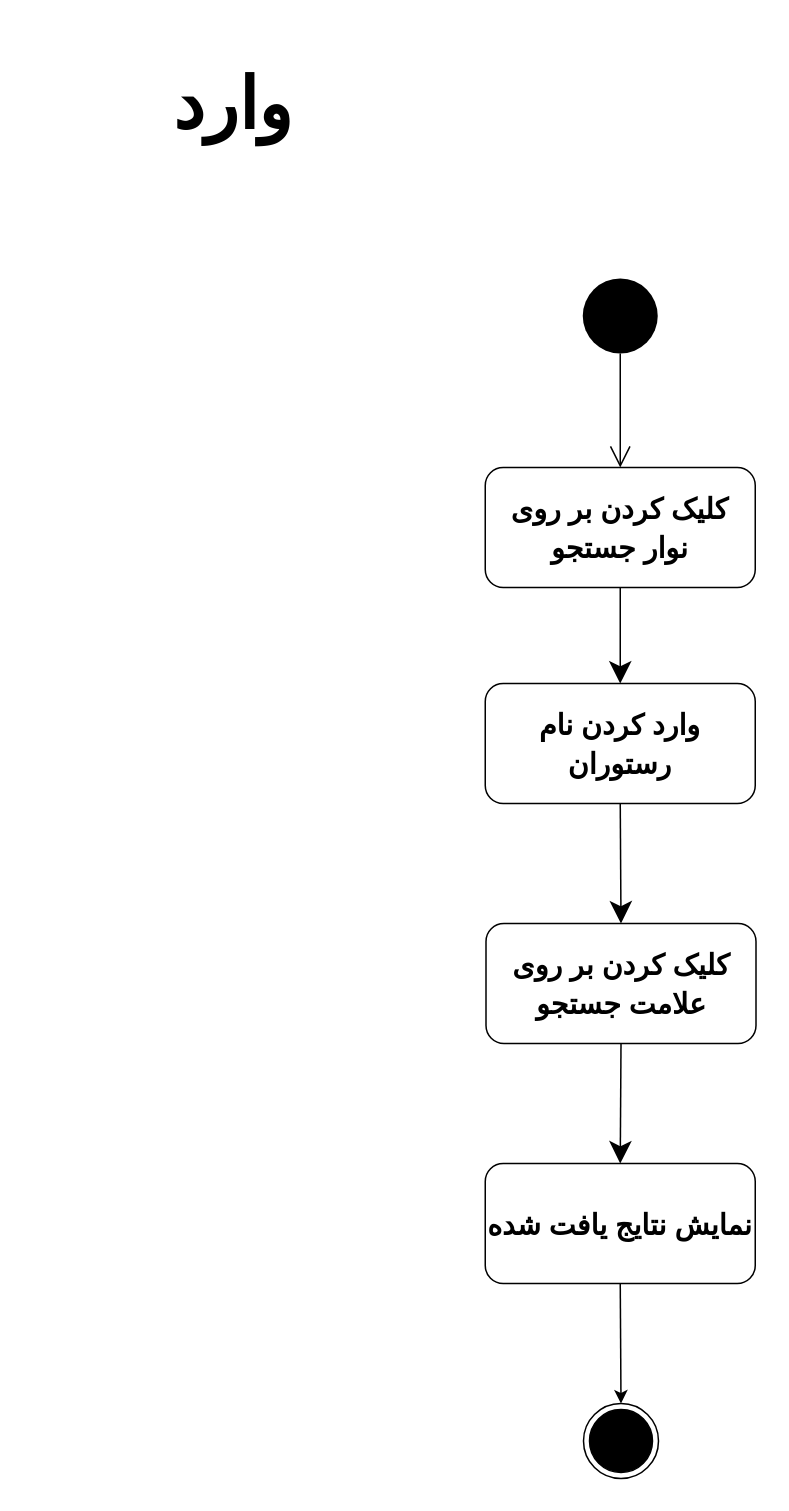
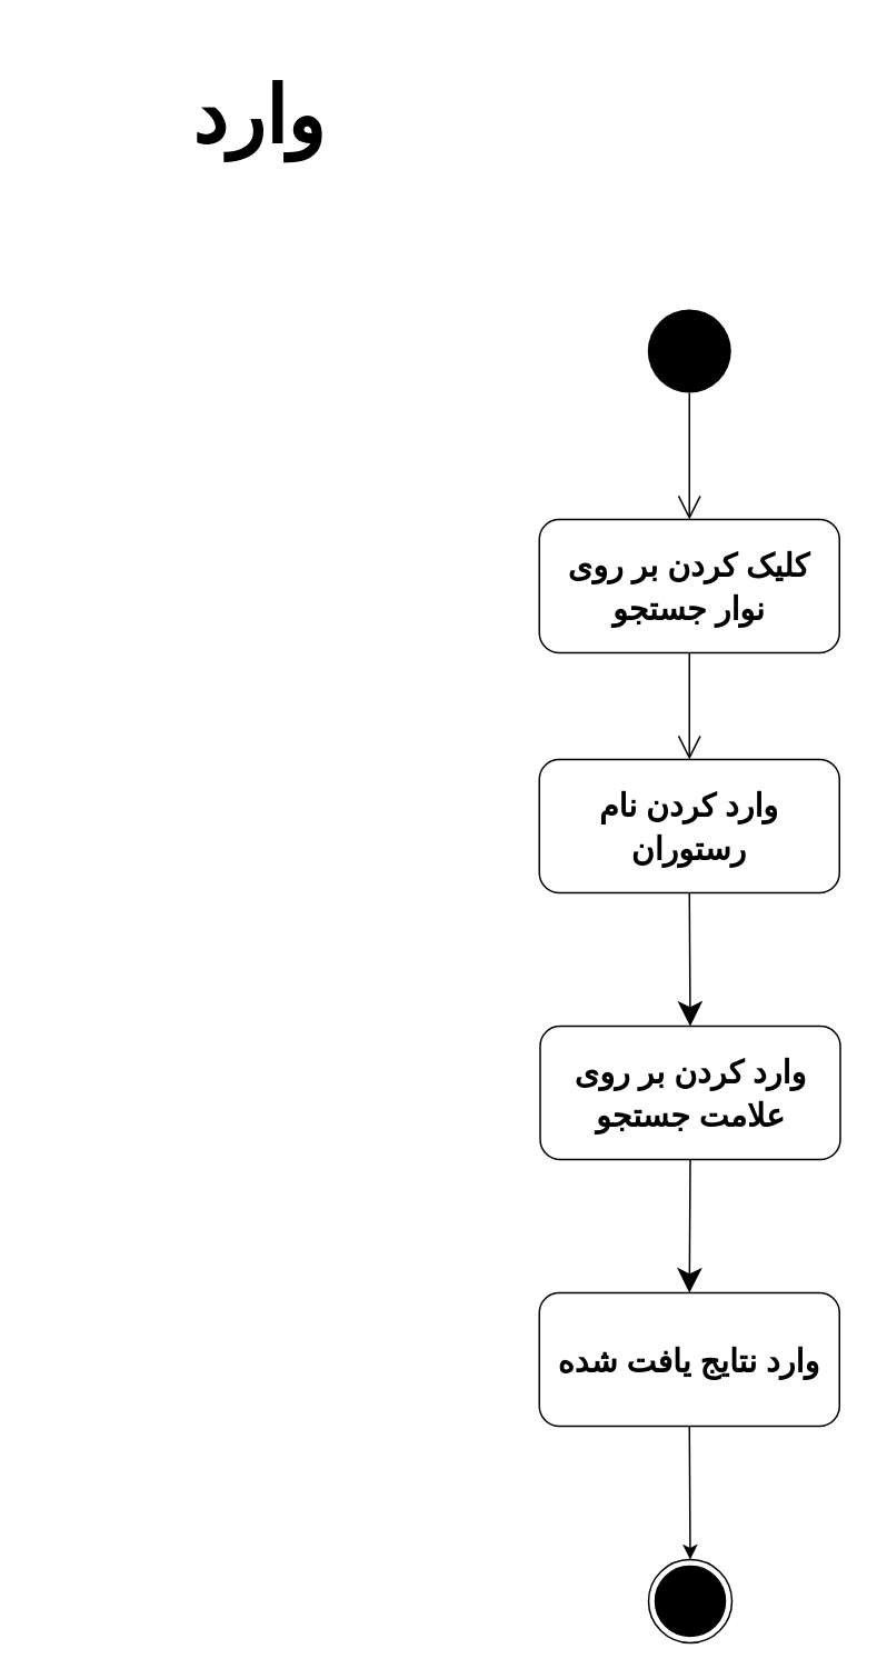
  <mxCell id="0" />
  <mxCell id="1" parent="0" />
  <mxCell id="2" value="" style="ellipse;fillColor=#000000;strokeColor=none;" parent="1" vertex="1"><mxGeometry x="388" y="185" width="50" height="50" as="geometry" /></mxCell>
  <mxCell id="3" value="&lt;font style=&quot;font-size: 19px&quot;&gt;کلیک کردن بر روی نوار جستجو&lt;/font&gt;" style="shape=rect;html=1;rounded=1;whiteSpace=wrap;align=center;fontSize=21;fontStyle=1" parent="1" vertex="1"><mxGeometry x="323" y="311" width="180" height="80" as="geometry" /></mxCell>
  <mxCell id="4" value="" style="endArrow=open;endFill=1;endSize=12;html=1;fontSize=21;exitX=0.5;exitY=1;exitDx=0;exitDy=0;entryX=0.5;entryY=0;entryDx=0;entryDy=0;" parent="1" source="2" target="3" edge="1"><mxGeometry width="160" relative="1" as="geometry"><mxPoint x="438" y="469" as="sourcePoint" /><mxPoint x="598" y="469" as="targetPoint" /></mxGeometry></mxCell>
- <mxCell id="5" value="" style="endArrow=classic;endFill=1;endSize=12;html=1;fontSize=21;exitX=0.5;exitY=1;exitDx=0;exitDy=0;entryX=0.5;entryY=0;entryDx=0;entryDy=0;" parent="1" source="3" target="8" edge="1"><mxGeometry width="160" relative="1" as="geometry"><mxPoint x="413" y="549" as="sourcePoint" /><mxPoint x="413" y="451" as="targetPoint" /></mxGeometry></mxCell>
+ <mxCell id="5" value="" style="endArrow=open;endFill=1;endSize=12;html=1;fontSize=21;exitX=0.5;exitY=1;exitDx=0;exitDy=0;entryX=0.5;entryY=0;entryDx=0;entryDy=0;" parent="1" source="3" target="8" edge="1"><mxGeometry width="160" relative="1" as="geometry"><mxPoint x="413" y="549" as="sourcePoint" /><mxPoint x="413" y="451" as="targetPoint" /></mxGeometry></mxCell>
  <mxCell id="6" value="" style="endArrow=classic;html=1;entryX=0.5;entryY=0;entryDx=0;entryDy=0;exitX=0.5;exitY=1;exitDx=0;exitDy=0;" parent="1" source="12" target="7" edge="1"><mxGeometry width="50" height="50" relative="1" as="geometry"><mxPoint x="413.5" y="1169" as="sourcePoint" /><mxPoint x="413.5" y="1231" as="targetPoint" /></mxGeometry></mxCell>
  <mxCell id="7" value="" style="ellipse;html=1;shape=endState;fillColor=#000000;strokeColor=#000000;" parent="1" vertex="1"><mxGeometry x="388.5" y="935" width="50" height="50" as="geometry" /></mxCell>
  <mxCell id="8" value="&lt;span style=&quot;font-size: 19px&quot;&gt;وارد کردن نام رستوران&lt;/span&gt;" style="shape=rect;html=1;rounded=1;whiteSpace=wrap;align=center;fontSize=21;fontStyle=1" parent="1" vertex="1"><mxGeometry x="323" y="455" width="180" height="80" as="geometry" /></mxCell>
  <mxCell id="9" value="" style="endArrow=classic;endFill=1;endSize=12;html=1;fontSize=21;exitX=0.5;exitY=1;exitDx=0;exitDy=0;entryX=0.5;entryY=0;entryDx=0;entryDy=0;" parent="1" source="8" target="10" edge="1"><mxGeometry width="160" relative="1" as="geometry"><mxPoint x="423" y="559" as="sourcePoint" /><mxPoint x="423" y="461" as="targetPoint" /></mxGeometry></mxCell>
- <mxCell id="10" value="&lt;font style=&quot;font-size: 19px&quot;&gt;کلیک کردن بر روی علامت جستجو&lt;/font&gt;" style="shape=rect;html=1;rounded=1;whiteSpace=wrap;align=center;fontSize=21;fontStyle=1" parent="1" vertex="1"><mxGeometry x="323.5" y="615" width="180" height="80" as="geometry" /></mxCell>
+ <mxCell id="10" value="&lt;font style=&quot;font-size: 19px&quot;&gt;وارد کردن بر روی علامت جستجو&lt;/font&gt;" style="shape=rect;html=1;rounded=1;whiteSpace=wrap;align=center;fontSize=21;fontStyle=1" parent="1" vertex="1"><mxGeometry x="323.5" y="615" width="180" height="80" as="geometry" /></mxCell>
  <mxCell id="11" value="" style="endArrow=classic;endFill=1;endSize=12;html=1;fontSize=21;exitX=0.5;exitY=1;exitDx=0;exitDy=0;entryX=0.5;entryY=0;entryDx=0;entryDy=0;" parent="1" source="10" target="12" edge="1"><mxGeometry width="160" relative="1" as="geometry"><mxPoint x="433" y="569" as="sourcePoint" /><mxPoint x="433" y="471" as="targetPoint" /></mxGeometry></mxCell>
- <mxCell id="12" value="&lt;font style=&quot;font-size: 19px&quot;&gt;نمایش نتایج یافت شده&lt;/font&gt;" style="shape=rect;html=1;rounded=1;whiteSpace=wrap;align=center;fontSize=21;fontStyle=1" parent="1" vertex="1"><mxGeometry x="323" y="775" width="180" height="80" as="geometry" /></mxCell>
+ <mxCell id="12" value="&lt;font style=&quot;font-size: 19px&quot;&gt;وارد نتایج یافت شده&lt;/font&gt;" style="shape=rect;html=1;rounded=1;whiteSpace=wrap;align=center;fontSize=21;fontStyle=1" parent="1" vertex="1"><mxGeometry x="323" y="775" width="180" height="80" as="geometry" /></mxCell>
  <mxCell id="13" value="&lt;b&gt;&lt;font style=&quot;font-size: 47px&quot;&gt;وارد&lt;/font&gt;&lt;/b&gt;" style="text;html=1;strokeColor=none;fillColor=none;align=center;verticalAlign=middle;whiteSpace=wrap;rounded=0;" vertex="1" parent="1"><mxGeometry x="20" y="20" width="270" height="100" as="geometry" /></mxCell>
